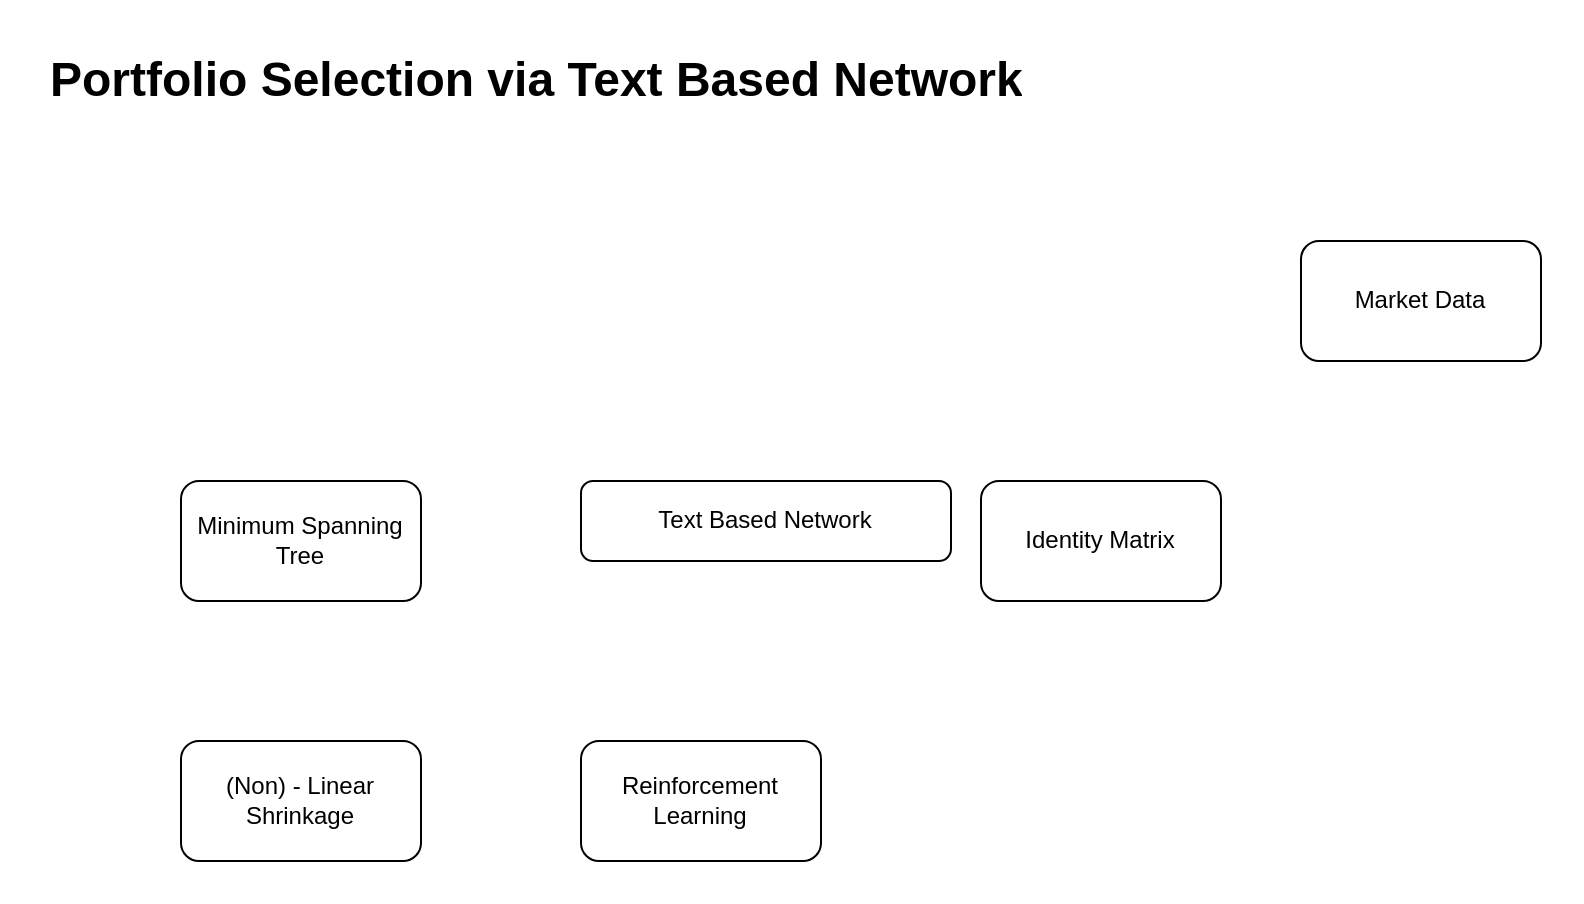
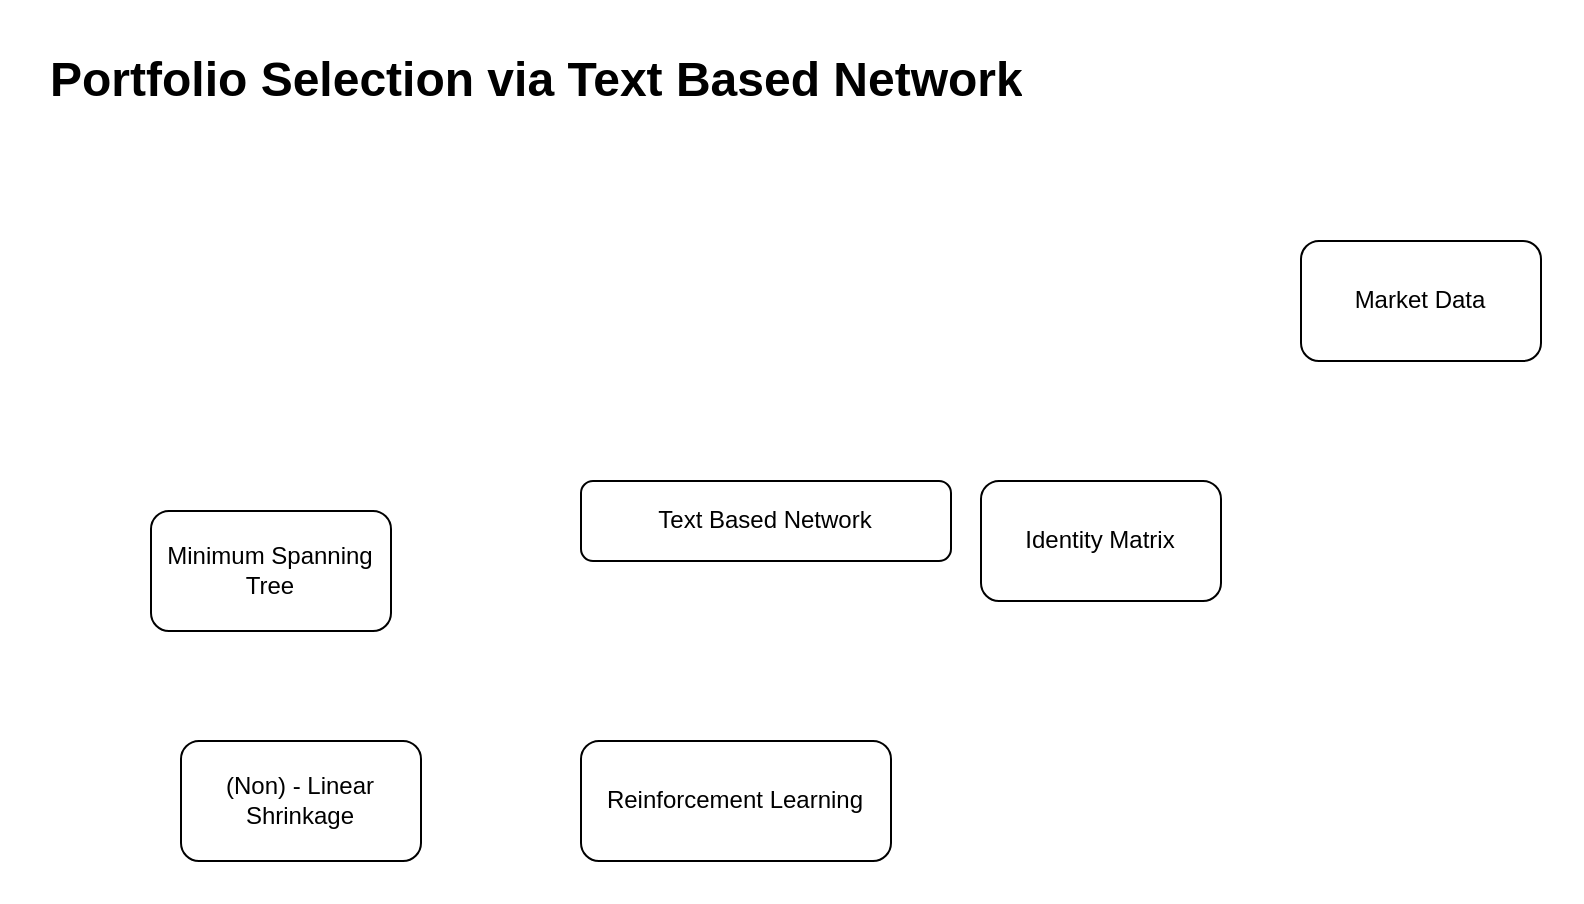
  <mxCell id="0" />
  <mxCell id="1" parent="0" />
  <mxCell id="2" value="Text Based Network" style="whiteSpace=wrap;html=1;rounded=1;" parent="1" vertex="1"><mxGeometry x="290" y="240" width="185" height="40" as="geometry" /></mxCell>
  <mxCell id="3" value="&lt;h1&gt;Portfolio Selection via Text Based Network&lt;/h1&gt;" style="text;html=1;strokeColor=none;fillColor=none;spacing=5;spacingTop=-20;whiteSpace=wrap;overflow=hidden;rounded=1;" parent="1" vertex="1"><mxGeometry x="20" y="20" width="690" height="120" as="geometry" /></mxCell>
  <mxCell id="4" value="Market Data" style="whiteSpace=wrap;html=1;rounded=1;" parent="1" vertex="1"><mxGeometry x="650" y="120" width="120" height="60" as="geometry" /></mxCell>
  <mxCell id="5" value="(Non) - Linear Shrinkage" style="whiteSpace=wrap;html=1;rounded=1;" parent="1" vertex="1"><mxGeometry x="90" y="370" width="120" height="60" as="geometry" /></mxCell>
- <mxCell id="6" value="Minimum Spanning Tree" style="whiteSpace=wrap;html=1;rounded=1;" parent="1" vertex="1"><mxGeometry x="90" y="240" width="120" height="60" as="geometry" /></mxCell>
- <mxCell id="7" value="Reinforcement Learning" style="whiteSpace=wrap;html=1;rounded=1;" parent="1" vertex="1"><mxGeometry x="290" y="370" width="120" height="60" as="geometry" /></mxCell>
+ <mxCell id="6" value="Minimum Spanning Tree" style="whiteSpace=wrap;html=1;rounded=1;" parent="1" vertex="1"><mxGeometry x="75" y="255" width="120" height="60" as="geometry" /></mxCell>
+ <mxCell id="7" value="Reinforcement Learning" style="whiteSpace=wrap;html=1;rounded=1;" parent="1" vertex="1"><mxGeometry x="290" y="370" width="155" height="60" as="geometry" /></mxCell>
  <mxCell id="8" value="Identity Matrix" style="whiteSpace=wrap;html=1;rounded=1;" parent="1" vertex="1"><mxGeometry x="490" y="240" width="120" height="60" as="geometry" /></mxCell>
